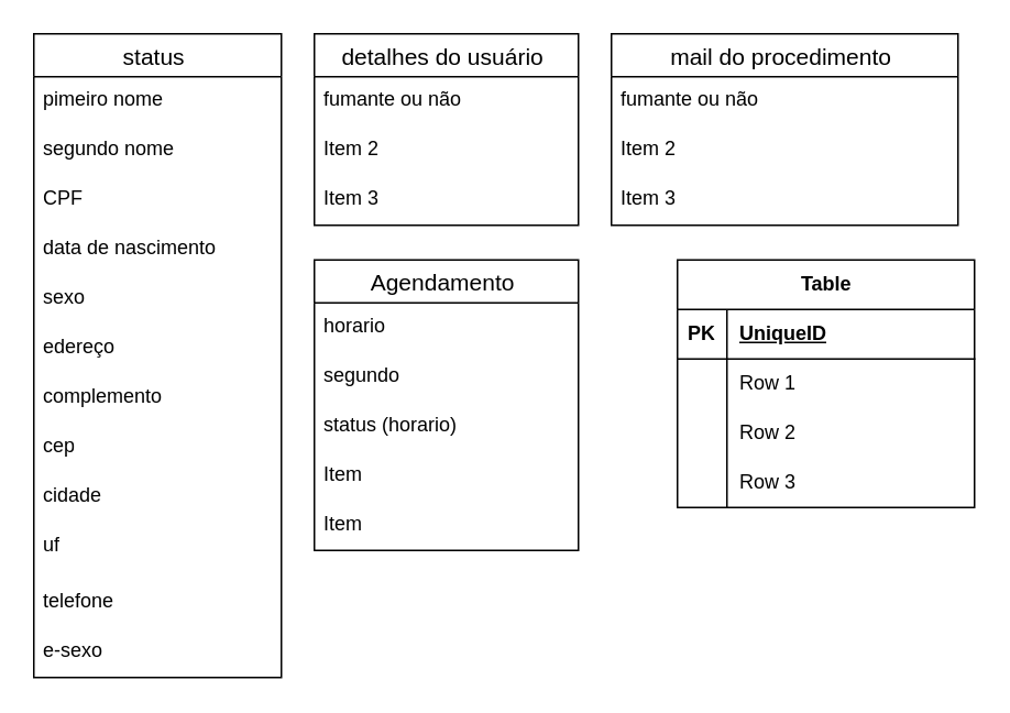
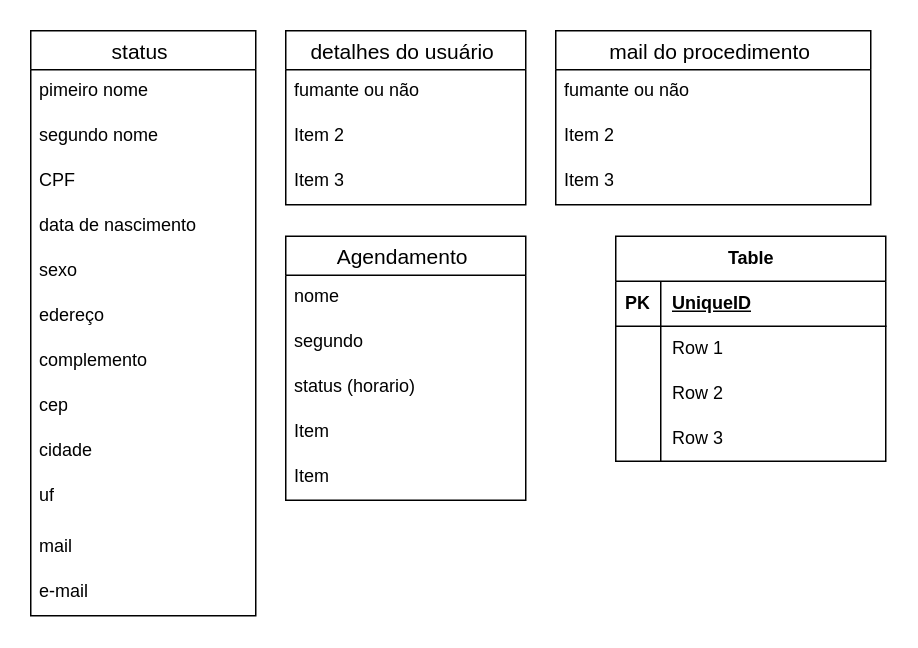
  <mxCell id="0" />
  <mxCell id="1" parent="0" />
  <mxCell id="2" value="status " style="swimlane;fontStyle=0;childLayout=stackLayout;horizontal=1;startSize=26;horizontalStack=0;resizeParent=1;resizeParentMax=0;resizeLast=0;collapsible=1;marginBottom=0;align=center;fontSize=14;" vertex="1" parent="1"><mxGeometry width="150" height="390" as="geometry" x="20" y="20" /></mxCell>
  <mxCell id="3" value="&lt;font style=&quot;vertical-align: inherit;&quot;&gt;&lt;font style=&quot;vertical-align: inherit;&quot;&gt;pimeiro nome&amp;nbsp;&lt;/font&gt;&lt;/font&gt;&lt;div&gt;&lt;font style=&quot;vertical-align: inherit;&quot;&gt;&lt;font style=&quot;vertical-align: inherit;&quot;&gt;&lt;span style=&quot;white-space: pre;&quot;&gt;&#09;&lt;/span&gt;&lt;span style=&quot;white-space: pre;&quot;&gt;&#09;&lt;/span&gt;&lt;br&gt;&lt;/font&gt;&lt;/font&gt;&lt;/div&gt;" style="text;strokeColor=none;fillColor=none;spacingLeft=4;spacingRight=4;overflow=hidden;rotatable=0;points=[[0,0.5],[1,0.5]];portConstraint=eastwest;fontSize=12;whiteSpace=wrap;html=1;" vertex="1" parent="2"><mxGeometry y="26" width="150" height="30" as="geometry" /></mxCell>
  <mxCell id="4" value="&lt;font style=&quot;vertical-align: inherit;&quot;&gt;&lt;font style=&quot;vertical-align: inherit;&quot;&gt;segundo nome&amp;nbsp;&lt;/font&gt;&lt;/font&gt;" style="text;strokeColor=none;fillColor=none;spacingLeft=4;spacingRight=4;overflow=hidden;rotatable=0;points=[[0,0.5],[1,0.5]];portConstraint=eastwest;fontSize=12;whiteSpace=wrap;html=1;" vertex="1" parent="2"><mxGeometry y="56" width="150" height="30" as="geometry" /></mxCell>
  <mxCell id="5" value="&lt;font style=&quot;vertical-align: inherit;&quot;&gt;&lt;font style=&quot;vertical-align: inherit;&quot;&gt;CPF&lt;/font&gt;&lt;/font&gt;" style="text;strokeColor=none;fillColor=none;spacingLeft=4;spacingRight=4;overflow=hidden;rotatable=0;points=[[0,0.5],[1,0.5]];portConstraint=eastwest;fontSize=12;whiteSpace=wrap;html=1;" vertex="1" parent="2"><mxGeometry y="86" width="150" height="30" as="geometry" /></mxCell>
  <mxCell id="6" value="&lt;font style=&quot;vertical-align: inherit;&quot;&gt;&lt;font style=&quot;vertical-align: inherit;&quot;&gt;data de nascimento&amp;nbsp;&lt;/font&gt;&lt;/font&gt;" style="text;strokeColor=none;fillColor=none;spacingLeft=4;spacingRight=4;overflow=hidden;rotatable=0;points=[[0,0.5],[1,0.5]];portConstraint=eastwest;fontSize=12;whiteSpace=wrap;html=1;" vertex="1" parent="2"><mxGeometry y="116" width="150" height="30" as="geometry" /></mxCell>
  <mxCell id="7" value="&lt;font style=&quot;vertical-align: inherit;&quot;&gt;&lt;font style=&quot;vertical-align: inherit;&quot;&gt;sexo&amp;nbsp;&lt;/font&gt;&lt;/font&gt;" style="text;strokeColor=none;fillColor=none;spacingLeft=4;spacingRight=4;overflow=hidden;rotatable=0;points=[[0,0.5],[1,0.5]];portConstraint=eastwest;fontSize=12;whiteSpace=wrap;html=1;" vertex="1" parent="2"><mxGeometry y="146" width="150" height="30" as="geometry" /></mxCell>
  <mxCell id="8" value="&lt;font style=&quot;vertical-align: inherit;&quot;&gt;&lt;font style=&quot;vertical-align: inherit;&quot;&gt;edereço&amp;nbsp;&lt;/font&gt;&lt;/font&gt;" style="text;strokeColor=none;fillColor=none;spacingLeft=4;spacingRight=4;overflow=hidden;rotatable=0;points=[[0,0.5],[1,0.5]];portConstraint=eastwest;fontSize=12;whiteSpace=wrap;html=1;" vertex="1" parent="2"><mxGeometry y="176" width="150" height="30" as="geometry" /></mxCell>
  <mxCell id="9" value="&lt;font style=&quot;vertical-align: inherit;&quot;&gt;&lt;font style=&quot;vertical-align: inherit;&quot;&gt;complemento&amp;nbsp;&lt;/font&gt;&lt;/font&gt;" style="text;strokeColor=none;fillColor=none;spacingLeft=4;spacingRight=4;overflow=hidden;rotatable=0;points=[[0,0.5],[1,0.5]];portConstraint=eastwest;fontSize=12;whiteSpace=wrap;html=1;" vertex="1" parent="2"><mxGeometry y="206" width="150" height="30" as="geometry" /></mxCell>
  <mxCell id="10" value="&lt;font style=&quot;vertical-align: inherit;&quot;&gt;&lt;font style=&quot;vertical-align: inherit;&quot;&gt;cep&lt;/font&gt;&lt;/font&gt;&lt;span style=&quot;color: rgba(0, 0, 0, 0); font-family: monospace; font-size: 0px; text-wrap: nowrap;&quot;&gt;&lt;font style=&quot;vertical-align: inherit;&quot;&gt;&lt;font style=&quot;vertical-align: inherit;&quot;&gt;%3CmxGraphModel%3E%3Croot%3E%3CmxCell%20id%3D%220%22%2F%3E%3CmxCell%20id%3D%221%22%20parent%3D%220%22%2F%3E%3CmxCell%20id%3D %222%22%20valor%3D%22Item%22%20estilo%3D%22texto%3BstrokeColor%3Dnone%3BfillColor%3Dnone%3BspacingLeft%3D4%3BspacingRight%3D4%3Boverflow%3Dhidden%3Brotatable%3D0%3Bpoints%3D%5B%5B0 %. %221%22%3E%3CmxGeometria%20x%3D%22330%22%20y%3D%22210%22%20largura%3D%2240%22%20altura%3D%2230%22%20as%3D%22geometria%22%2F %3E%3C%2FmxCell%3E%3C%2Froot%3E%3C%2FmxGraphModel%3E&lt;/font&gt;&lt;/font&gt;&lt;/span&gt;" style="text;strokeColor=none;fillColor=none;spacingLeft=4;spacingRight=4;overflow=hidden;rotatable=0;points=[[0,0.5],[1,0.5]];portConstraint=eastwest;fontSize=12;whiteSpace=wrap;html=1;" vertex="1" parent="2"><mxGeometry y="236" width="150" height="30" as="geometry" /></mxCell>
  <mxCell id="11" value="&lt;font style=&quot;vertical-align: inherit;&quot;&gt;&lt;font style=&quot;vertical-align: inherit;&quot;&gt;cidade&amp;nbsp;&lt;/font&gt;&lt;/font&gt;" style="text;strokeColor=none;fillColor=none;spacingLeft=4;spacingRight=4;overflow=hidden;rotatable=0;points=[[0,0.5],[1,0.5]];portConstraint=eastwest;fontSize=12;whiteSpace=wrap;html=1;" vertex="1" parent="2"><mxGeometry y="266" width="150" height="30" as="geometry" /></mxCell>
  <mxCell id="12" value="&lt;font style=&quot;vertical-align: inherit;&quot;&gt;&lt;font style=&quot;vertical-align: inherit;&quot;&gt;uf&lt;/font&gt;&lt;/font&gt;" style="text;strokeColor=none;fillColor=none;spacingLeft=4;spacingRight=4;overflow=hidden;rotatable=0;points=[[0,0.5],[1,0.5]];portConstraint=eastwest;fontSize=12;whiteSpace=wrap;html=1;" vertex="1" parent="2"><mxGeometry y="296" width="150" height="34" as="geometry" /></mxCell>
- <mxCell id="13" value="&lt;font style=&quot;vertical-align: inherit;&quot;&gt;&lt;font style=&quot;vertical-align: inherit;&quot;&gt;&lt;font style=&quot;vertical-align: inherit;&quot;&gt;&lt;font style=&quot;vertical-align: inherit;&quot;&gt;telefone&amp;nbsp;&lt;/font&gt;&lt;/font&gt;&lt;/font&gt;&lt;/font&gt;" style="text;strokeColor=none;fillColor=none;spacingLeft=4;spacingRight=4;overflow=hidden;rotatable=0;points=[[0,0.5],[1,0.5]];portConstraint=eastwest;fontSize=12;whiteSpace=wrap;html=1;" vertex="1" parent="2"><mxGeometry y="330" width="150" height="30" as="geometry" /></mxCell>
- <mxCell id="14" value="&lt;font style=&quot;vertical-align: inherit;&quot;&gt;&lt;font style=&quot;vertical-align: inherit;&quot;&gt;e-sexo&lt;/font&gt;&lt;/font&gt;" style="text;strokeColor=none;fillColor=none;spacingLeft=4;spacingRight=4;overflow=hidden;rotatable=0;points=[[0,0.5],[1,0.5]];portConstraint=eastwest;fontSize=12;whiteSpace=wrap;html=1;" vertex="1" parent="2"><mxGeometry y="360" width="150" height="30" as="geometry" /></mxCell>
+ <mxCell id="13" value="&lt;font style=&quot;vertical-align: inherit;&quot;&gt;&lt;font style=&quot;vertical-align: inherit;&quot;&gt;&lt;font style=&quot;vertical-align: inherit;&quot;&gt;&lt;font style=&quot;vertical-align: inherit;&quot;&gt;mail&amp;nbsp;&lt;/font&gt;&lt;/font&gt;&lt;/font&gt;&lt;/font&gt;" style="text;strokeColor=none;fillColor=none;spacingLeft=4;spacingRight=4;overflow=hidden;rotatable=0;points=[[0,0.5],[1,0.5]];portConstraint=eastwest;fontSize=12;whiteSpace=wrap;html=1;" vertex="1" parent="2"><mxGeometry y="330" width="150" height="30" as="geometry" /></mxCell>
+ <mxCell id="14" value="&lt;font style=&quot;vertical-align: inherit;&quot;&gt;&lt;font style=&quot;vertical-align: inherit;&quot;&gt;e-mail&lt;/font&gt;&lt;/font&gt;" style="text;strokeColor=none;fillColor=none;spacingLeft=4;spacingRight=4;overflow=hidden;rotatable=0;points=[[0,0.5],[1,0.5]];portConstraint=eastwest;fontSize=12;whiteSpace=wrap;html=1;" vertex="1" parent="2"><mxGeometry y="360" width="150" height="30" as="geometry" /></mxCell>
  <mxCell id="15" value="detalhes do usuário " style="swimlane;fontStyle=0;childLayout=stackLayout;horizontal=1;startSize=26;horizontalStack=0;resizeParent=1;resizeParentMax=0;resizeLast=0;collapsible=1;marginBottom=0;align=center;fontSize=14;" vertex="1" parent="1"><mxGeometry x="190" width="160" height="116" as="geometry" y="20" /></mxCell>
  <mxCell id="16" value="&lt;font style=&quot;vertical-align: inherit;&quot;&gt;&lt;font style=&quot;vertical-align: inherit;&quot;&gt;fumante ou não&amp;nbsp;&lt;span style=&quot;white-space: pre;&quot;&gt;&#09;&lt;/span&gt;&lt;/font&gt;&lt;/font&gt;" style="text;strokeColor=none;fillColor=none;spacingLeft=4;spacingRight=4;overflow=hidden;rotatable=0;points=[[0,0.5],[1,0.5]];portConstraint=eastwest;fontSize=12;whiteSpace=wrap;html=1;" vertex="1" parent="15"><mxGeometry y="26" width="160" height="30" as="geometry" /></mxCell>
  <mxCell id="17" value="Item 2" style="text;strokeColor=none;fillColor=none;spacingLeft=4;spacingRight=4;overflow=hidden;rotatable=0;points=[[0,0.5],[1,0.5]];portConstraint=eastwest;fontSize=12;whiteSpace=wrap;html=1;" vertex="1" parent="15"><mxGeometry y="56" width="160" height="30" as="geometry" /></mxCell>
  <mxCell id="18" value="Item 3" style="text;strokeColor=none;fillColor=none;spacingLeft=4;spacingRight=4;overflow=hidden;rotatable=0;points=[[0,0.5],[1,0.5]];portConstraint=eastwest;fontSize=12;whiteSpace=wrap;html=1;" vertex="1" parent="15"><mxGeometry y="86" width="160" height="30" as="geometry" /></mxCell>
  <mxCell id="19" value="mail do procedimento " style="swimlane;fontStyle=0;childLayout=stackLayout;horizontal=1;startSize=26;horizontalStack=0;resizeParent=1;resizeParentMax=0;resizeLast=0;collapsible=1;marginBottom=0;align=center;fontSize=14;" vertex="1" parent="1"><mxGeometry x="370" width="210" height="116" as="geometry" y="20" /></mxCell>
  <mxCell id="20" value="&lt;font style=&quot;vertical-align: inherit;&quot;&gt;&lt;font style=&quot;vertical-align: inherit;&quot;&gt;fumante ou não&amp;nbsp;&lt;span style=&quot;white-space: pre;&quot;&gt;&#09;&lt;/span&gt;&lt;/font&gt;&lt;/font&gt;" style="text;strokeColor=none;fillColor=none;spacingLeft=4;spacingRight=4;overflow=hidden;rotatable=0;points=[[0,0.5],[1,0.5]];portConstraint=eastwest;fontSize=12;whiteSpace=wrap;html=1;" vertex="1" parent="19"><mxGeometry y="26" width="210" height="30" as="geometry" /></mxCell>
  <mxCell id="21" value="Item 2" style="text;strokeColor=none;fillColor=none;spacingLeft=4;spacingRight=4;overflow=hidden;rotatable=0;points=[[0,0.5],[1,0.5]];portConstraint=eastwest;fontSize=12;whiteSpace=wrap;html=1;" vertex="1" parent="19"><mxGeometry y="56" width="210" height="30" as="geometry" /></mxCell>
  <mxCell id="22" value="Item 3" style="text;strokeColor=none;fillColor=none;spacingLeft=4;spacingRight=4;overflow=hidden;rotatable=0;points=[[0,0.5],[1,0.5]];portConstraint=eastwest;fontSize=12;whiteSpace=wrap;html=1;" vertex="1" parent="19"><mxGeometry y="86" width="210" height="30" as="geometry" /></mxCell>
  <mxCell id="23" value="Agendamento " style="swimlane;fontStyle=0;childLayout=stackLayout;horizontal=1;startSize=26;horizontalStack=0;resizeParent=1;resizeParentMax=0;resizeLast=0;collapsible=1;marginBottom=0;align=center;fontSize=14;" vertex="1" parent="1"><mxGeometry x="190" y="157" width="160" height="176" as="geometry" /></mxCell>
- <mxCell id="24" value="&lt;font style=&quot;vertical-align: inherit;&quot;&gt;&lt;font style=&quot;vertical-align: inherit;&quot;&gt;horario&amp;nbsp;&lt;/font&gt;&lt;/font&gt;" style="text;strokeColor=none;fillColor=none;spacingLeft=4;spacingRight=4;overflow=hidden;rotatable=0;points=[[0,0.5],[1,0.5]];portConstraint=eastwest;fontSize=12;whiteSpace=wrap;html=1;" vertex="1" parent="23"><mxGeometry y="26" width="160" height="30" as="geometry" /></mxCell>
+ <mxCell id="24" value="&lt;font style=&quot;vertical-align: inherit;&quot;&gt;&lt;font style=&quot;vertical-align: inherit;&quot;&gt;nome&amp;nbsp;&lt;/font&gt;&lt;/font&gt;" style="text;strokeColor=none;fillColor=none;spacingLeft=4;spacingRight=4;overflow=hidden;rotatable=0;points=[[0,0.5],[1,0.5]];portConstraint=eastwest;fontSize=12;whiteSpace=wrap;html=1;" vertex="1" parent="23"><mxGeometry y="26" width="160" height="30" as="geometry" /></mxCell>
  <mxCell id="25" value="&lt;font style=&quot;vertical-align: inherit;&quot;&gt;&lt;font style=&quot;vertical-align: inherit;&quot;&gt;segundo&amp;nbsp;&lt;/font&gt;&lt;/font&gt;" style="text;strokeColor=none;fillColor=none;spacingLeft=4;spacingRight=4;overflow=hidden;rotatable=0;points=[[0,0.5],[1,0.5]];portConstraint=eastwest;fontSize=12;whiteSpace=wrap;html=1;" vertex="1" parent="23"><mxGeometry y="56" width="160" height="30" as="geometry" /></mxCell>
  <mxCell id="26" value="&lt;font style=&quot;vertical-align: inherit;&quot;&gt;&lt;font style=&quot;vertical-align: inherit;&quot;&gt;&lt;font style=&quot;vertical-align: inherit;&quot;&gt;&lt;font style=&quot;vertical-align: inherit;&quot;&gt;status (horario)&amp;nbsp;&lt;/font&gt;&lt;/font&gt;&lt;/font&gt;&lt;/font&gt;" style="text;strokeColor=none;fillColor=none;spacingLeft=4;spacingRight=4;overflow=hidden;rotatable=0;points=[[0,0.5],[1,0.5]];portConstraint=eastwest;fontSize=12;whiteSpace=wrap;html=1;" vertex="1" parent="23"><mxGeometry y="86" width="160" height="30" as="geometry" /></mxCell>
  <mxCell id="27" value="&lt;font style=&quot;vertical-align: inherit;&quot;&gt;&lt;font style=&quot;vertical-align: inherit;&quot;&gt;Item&lt;/font&gt;&lt;/font&gt;" style="text;strokeColor=none;fillColor=none;spacingLeft=4;spacingRight=4;overflow=hidden;rotatable=0;points=[[0,0.5],[1,0.5]];portConstraint=eastwest;fontSize=12;whiteSpace=wrap;html=1;" vertex="1" parent="23"><mxGeometry y="116" width="160" height="30" as="geometry" /></mxCell>
  <mxCell id="28" value="Item" style="text;strokeColor=none;fillColor=none;spacingLeft=4;spacingRight=4;overflow=hidden;rotatable=0;points=[[0,0.5],[1,0.5]];portConstraint=eastwest;fontSize=12;whiteSpace=wrap;html=1;" vertex="1" parent="23"><mxGeometry y="146" width="160" height="30" as="geometry" /></mxCell>
  <mxCell id="29" value="Table" style="shape=table;startSize=30;container=1;collapsible=1;childLayout=tableLayout;fixedRows=1;rowLines=0;fontStyle=1;align=center;resizeLast=1;html=1;" vertex="1" parent="1"><mxGeometry x="410" y="157" width="180" height="150" as="geometry" /></mxCell>
  <mxCell id="30" value="" style="shape=tableRow;horizontal=0;startSize=0;swimlaneHead=0;swimlaneBody=0;fillColor=none;collapsible=0;dropTarget=0;points=[[0,0.5],[1,0.5]];portConstraint=eastwest;top=0;left=0;right=0;bottom=1;" vertex="1" parent="29"><mxGeometry y="30" width="180" height="30" as="geometry" /></mxCell>
  <mxCell id="31" value="PK" style="shape=partialRectangle;connectable=0;fillColor=none;top=0;left=0;bottom=0;right=0;fontStyle=1;overflow=hidden;whiteSpace=wrap;html=1;" vertex="1" parent="30"><mxGeometry width="30" height="30" as="geometry"><mxRectangle width="30" height="30" as="alternateBounds" /></mxGeometry></mxCell>
  <mxCell id="32" value="UniqueID" style="shape=partialRectangle;connectable=0;fillColor=none;top=0;left=0;bottom=0;right=0;align=left;spacingLeft=6;fontStyle=5;overflow=hidden;whiteSpace=wrap;html=1;" vertex="1" parent="30"><mxGeometry x="30" width="150" height="30" as="geometry"><mxRectangle width="150" height="30" as="alternateBounds" /></mxGeometry></mxCell>
  <mxCell id="33" value="" style="shape=tableRow;horizontal=0;startSize=0;swimlaneHead=0;swimlaneBody=0;fillColor=none;collapsible=0;dropTarget=0;points=[[0,0.5],[1,0.5]];portConstraint=eastwest;top=0;left=0;right=0;bottom=0;" vertex="1" parent="29"><mxGeometry y="60" width="180" height="30" as="geometry" /></mxCell>
  <mxCell id="34" value="" style="shape=partialRectangle;connectable=0;fillColor=none;top=0;left=0;bottom=0;right=0;editable=1;overflow=hidden;whiteSpace=wrap;html=1;" vertex="1" parent="33"><mxGeometry width="30" height="30" as="geometry"><mxRectangle width="30" height="30" as="alternateBounds" /></mxGeometry></mxCell>
  <mxCell id="35" value="Row 1" style="shape=partialRectangle;connectable=0;fillColor=none;top=0;left=0;bottom=0;right=0;align=left;spacingLeft=6;overflow=hidden;whiteSpace=wrap;html=1;" vertex="1" parent="33"><mxGeometry x="30" width="150" height="30" as="geometry"><mxRectangle width="150" height="30" as="alternateBounds" /></mxGeometry></mxCell>
  <mxCell id="36" value="" style="shape=tableRow;horizontal=0;startSize=0;swimlaneHead=0;swimlaneBody=0;fillColor=none;collapsible=0;dropTarget=0;points=[[0,0.5],[1,0.5]];portConstraint=eastwest;top=0;left=0;right=0;bottom=0;" vertex="1" parent="29"><mxGeometry y="90" width="180" height="30" as="geometry" /></mxCell>
  <mxCell id="37" value="" style="shape=partialRectangle;connectable=0;fillColor=none;top=0;left=0;bottom=0;right=0;editable=1;overflow=hidden;whiteSpace=wrap;html=1;" vertex="1" parent="36"><mxGeometry width="30" height="30" as="geometry"><mxRectangle width="30" height="30" as="alternateBounds" /></mxGeometry></mxCell>
  <mxCell id="38" value="Row 2" style="shape=partialRectangle;connectable=0;fillColor=none;top=0;left=0;bottom=0;right=0;align=left;spacingLeft=6;overflow=hidden;whiteSpace=wrap;html=1;" vertex="1" parent="36"><mxGeometry x="30" width="150" height="30" as="geometry"><mxRectangle width="150" height="30" as="alternateBounds" /></mxGeometry></mxCell>
  <mxCell id="39" value="" style="shape=tableRow;horizontal=0;startSize=0;swimlaneHead=0;swimlaneBody=0;fillColor=none;collapsible=0;dropTarget=0;points=[[0,0.5],[1,0.5]];portConstraint=eastwest;top=0;left=0;right=0;bottom=0;" vertex="1" parent="29"><mxGeometry y="120" width="180" height="30" as="geometry" /></mxCell>
  <mxCell id="40" value="" style="shape=partialRectangle;connectable=0;fillColor=none;top=0;left=0;bottom=0;right=0;editable=1;overflow=hidden;whiteSpace=wrap;html=1;" vertex="1" parent="39"><mxGeometry width="30" height="30" as="geometry"><mxRectangle width="30" height="30" as="alternateBounds" /></mxGeometry></mxCell>
  <mxCell id="41" value="Row 3" style="shape=partialRectangle;connectable=0;fillColor=none;top=0;left=0;bottom=0;right=0;align=left;spacingLeft=6;overflow=hidden;whiteSpace=wrap;html=1;" vertex="1" parent="39"><mxGeometry x="30" width="150" height="30" as="geometry"><mxRectangle width="150" height="30" as="alternateBounds" /></mxGeometry></mxCell>
